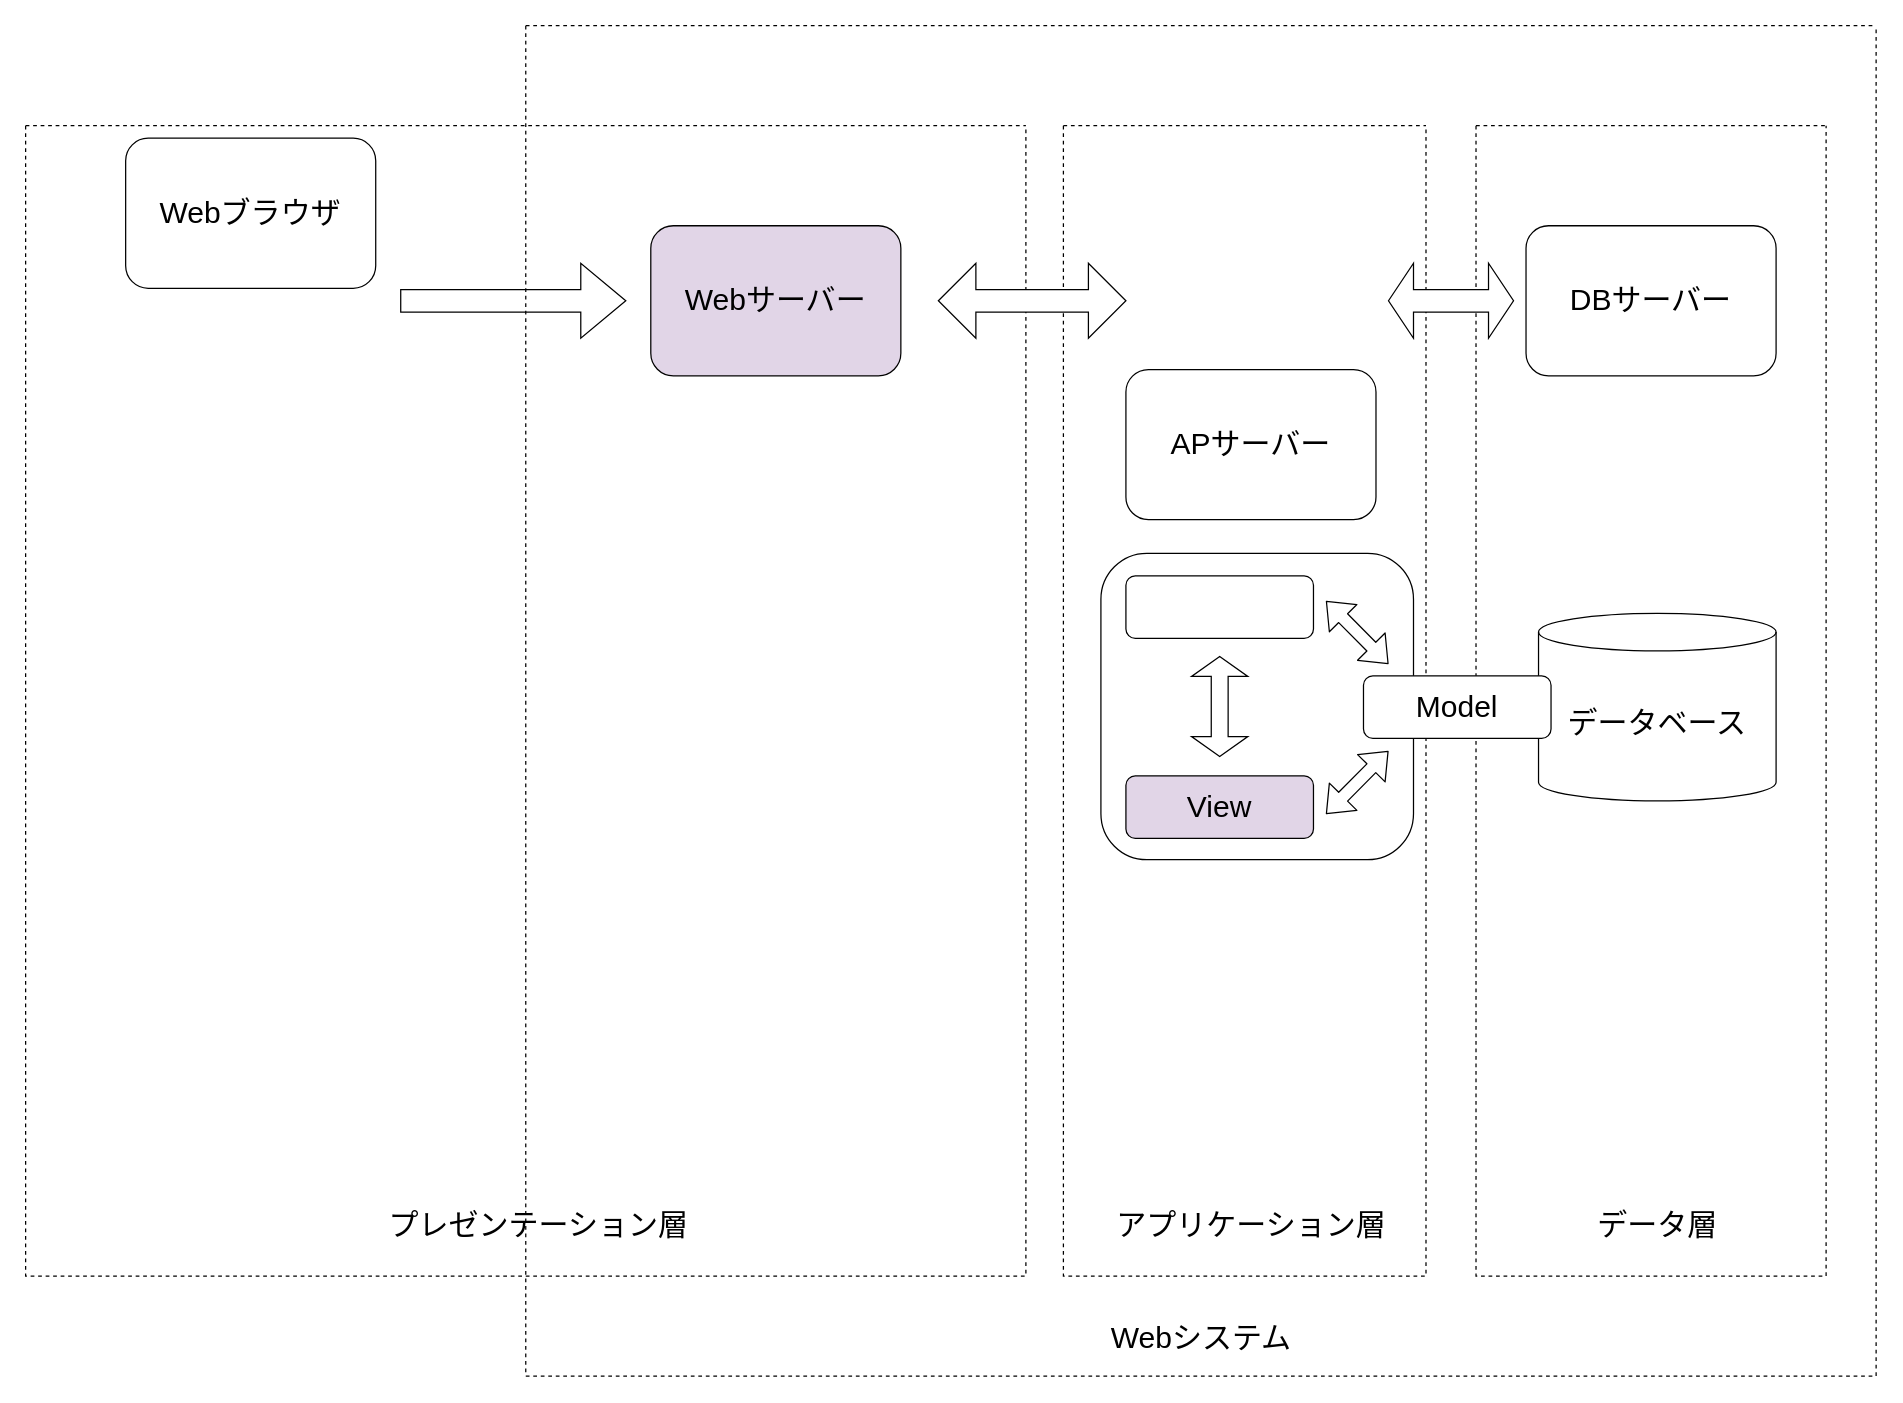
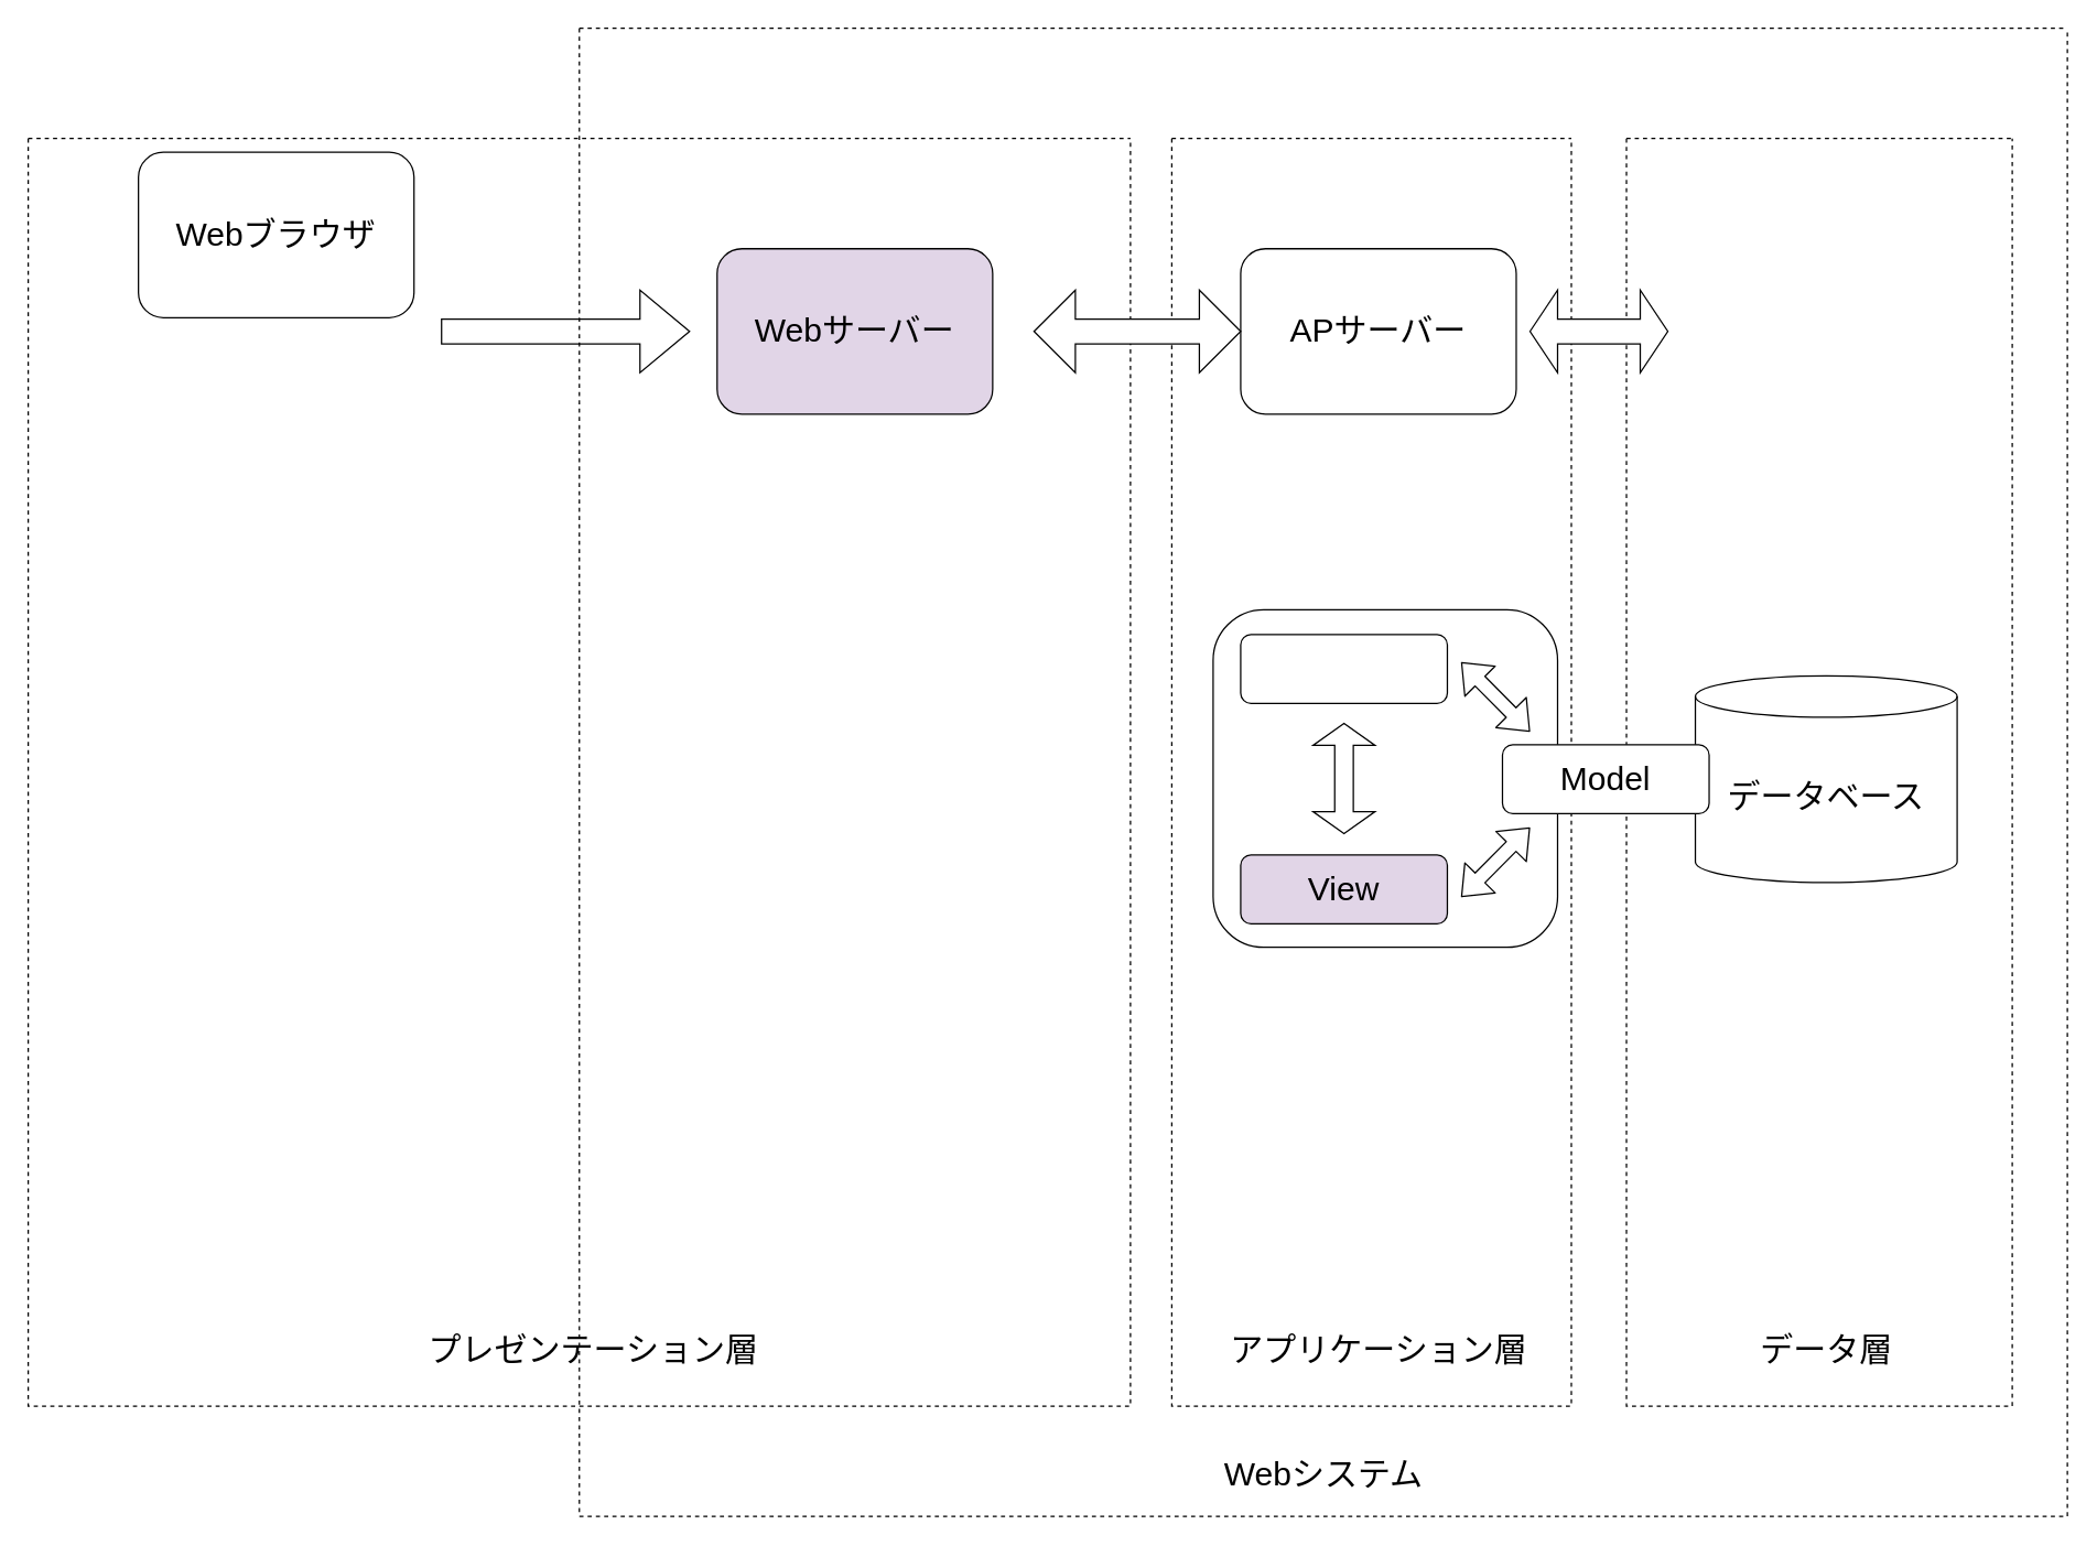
  <mxCell id="0" />
  <mxCell id="1" parent="0" />
  <mxCell id="2" value="" style="swimlane;startSize=0;dashed=1;" vertex="1" parent="1"><mxGeometry x="20" y="100" width="800" height="920" as="geometry" /></mxCell>
  <mxCell id="3" value="Webブラウザ" style="rounded=1;whiteSpace=wrap;html=1;fontSize=24;" vertex="1" parent="2"><mxGeometry x="80" y="10" width="200" height="120" as="geometry" /></mxCell>
  <mxCell id="4" value="" style="shape=singleArrow;whiteSpace=wrap;html=1;fontSize=24;" vertex="1" parent="2"><mxGeometry x="300" y="110" width="180" height="60" as="geometry" /></mxCell>
  <mxCell id="5" value="" style="swimlane;startSize=0;dashed=1;" vertex="1" parent="1"><mxGeometry x="1180" y="100" width="280" height="920" as="geometry" /></mxCell>
  <mxCell id="6" value="" style="swimlane;startSize=0;dashed=1;" vertex="1" parent="1"><mxGeometry x="850" y="100" width="290" height="920" as="geometry" /></mxCell>
  <mxCell id="7" value="" style="swimlane;startSize=0;dashed=1;" vertex="1" parent="1"><mxGeometry x="420" y="20" width="1080" height="1080" as="geometry" /></mxCell>
  <mxCell id="8" value="Webサーバー" style="rounded=1;whiteSpace=wrap;html=1;fontSize=24;fillColor=#e1d5e7;" vertex="1" parent="7"><mxGeometry x="100" y="160" width="200" height="120" as="geometry" /></mxCell>
- <mxCell id="9" value="APサーバー" style="rounded=1;whiteSpace=wrap;html=1;fontSize=24;" vertex="1" parent="7"><mxGeometry x="480" y="275" width="200" height="120" as="geometry" /></mxCell>
- <mxCell id="10" value="DBサーバー" style="rounded=1;whiteSpace=wrap;html=1;fontSize=24;" vertex="1" parent="7"><mxGeometry x="800" y="160" width="200" height="120" as="geometry" /></mxCell>
+ <mxCell id="9" value="APサーバー" style="rounded=1;whiteSpace=wrap;html=1;fontSize=24;" vertex="1" parent="7"><mxGeometry x="480" y="160" width="200" height="120" as="geometry" /></mxCell>
  <mxCell id="11" value="" style="rounded=1;whiteSpace=wrap;html=1;fontSize=24;" vertex="1" parent="7"><mxGeometry x="460" y="422" width="250" height="245" as="geometry" /></mxCell>
  <mxCell id="12" value="" style="rounded=1;whiteSpace=wrap;html=1;fontSize=24;" vertex="1" parent="7"><mxGeometry x="480" y="440" width="150" height="50" as="geometry" /></mxCell>
  <mxCell id="13" value="View" style="rounded=1;whiteSpace=wrap;html=1;fontSize=24;fillColor=#e1d5e7;" vertex="1" parent="7"><mxGeometry x="480" y="600" width="150" height="50" as="geometry" /></mxCell>
  <mxCell id="14" value="データベース" style="shape=cylinder3;whiteSpace=wrap;html=1;boundedLbl=1;backgroundOutline=1;size=15;fontSize=24;" vertex="1" parent="7"><mxGeometry x="810" y="470" width="190" height="150" as="geometry" /></mxCell>
  <mxCell id="15" value="Model" style="rounded=1;whiteSpace=wrap;html=1;fontSize=24;" vertex="1" parent="7"><mxGeometry x="670" y="520" width="150" height="50" as="geometry" /></mxCell>
  <mxCell id="16" value="" style="shape=doubleArrow;direction=south;whiteSpace=wrap;html=1;fontSize=24;" vertex="1" parent="7"><mxGeometry x="532.5" y="504.5" width="45" height="80" as="geometry" /></mxCell>
  <mxCell id="17" value="" style="shape=flexArrow;endArrow=classic;startArrow=classic;html=1;fontSize=24;" edge="1" parent="7"><mxGeometry width="100" height="100" relative="1" as="geometry"><mxPoint x="640" y="460" as="sourcePoint" /><mxPoint x="690" y="510.5" as="targetPoint" /></mxGeometry></mxCell>
  <mxCell id="18" value="" style="shape=flexArrow;endArrow=classic;startArrow=classic;html=1;fontSize=24;" edge="1" parent="7"><mxGeometry width="100" height="100" relative="1" as="geometry"><mxPoint x="690" y="580" as="sourcePoint" /><mxPoint x="640" y="630.5" as="targetPoint" /></mxGeometry></mxCell>
  <mxCell id="19" value="プレゼンテーション層" style="text;html=1;align=center;verticalAlign=middle;resizable=0;points=[];autosize=1;strokeColor=none;fillColor=none;fontSize=24;" vertex="1" parent="7"><mxGeometry x="-120" y="940" width="260" height="40" as="geometry" /></mxCell>
  <mxCell id="20" value="アプリケーション層" style="text;html=1;align=center;verticalAlign=middle;resizable=0;points=[];autosize=1;strokeColor=none;fillColor=none;fontSize=24;" vertex="1" parent="7"><mxGeometry x="460" y="940" width="240" height="40" as="geometry" /></mxCell>
  <mxCell id="21" value="データ層" style="text;html=1;align=center;verticalAlign=middle;resizable=0;points=[];autosize=1;strokeColor=none;fillColor=none;fontSize=24;" vertex="1" parent="7"><mxGeometry x="845" y="940" width="120" height="40" as="geometry" /></mxCell>
  <mxCell id="22" value="" style="shape=doubleArrow;whiteSpace=wrap;html=1;fontSize=24;" vertex="1" parent="7"><mxGeometry x="330" y="190" width="150" height="60" as="geometry" /></mxCell>
  <mxCell id="23" value="" style="shape=doubleArrow;whiteSpace=wrap;html=1;fontSize=24;" vertex="1" parent="7"><mxGeometry x="690" y="190" width="100" height="60" as="geometry" /></mxCell>
  <mxCell id="24" value="Webシステム" style="text;html=1;align=center;verticalAlign=middle;resizable=0;points=[];autosize=1;strokeColor=none;fillColor=none;fontSize=24;" vertex="1" parent="7"><mxGeometry x="455" y="1030" width="170" height="40" as="geometry" /></mxCell>
